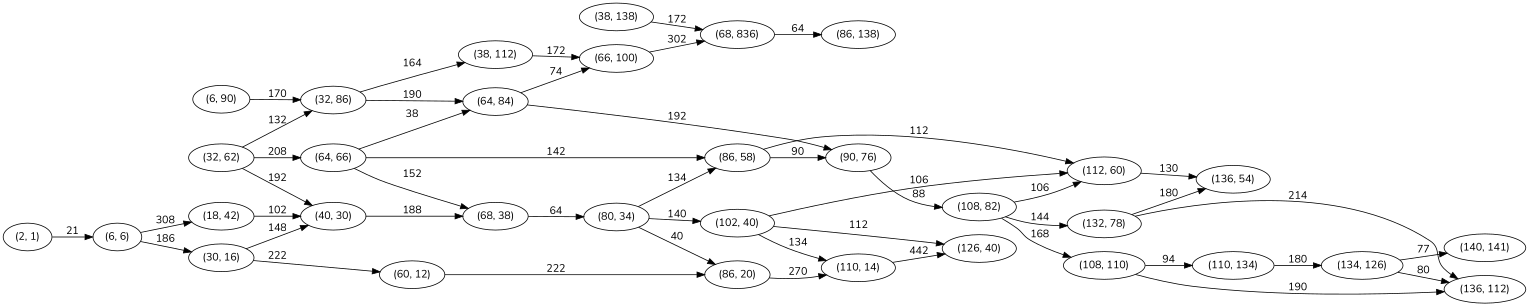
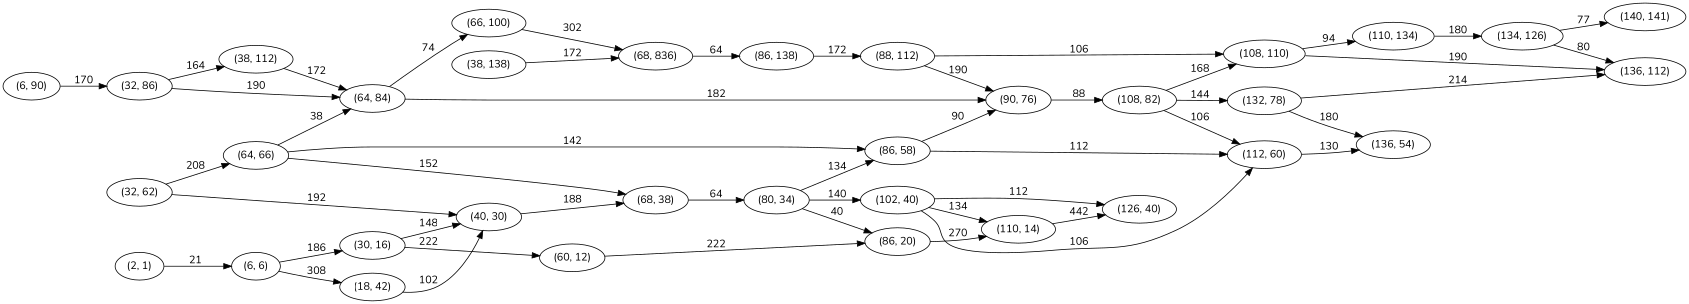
  digraph {
    fontname=Nunito
    rankdir=LR
    node [fontname=Nunito]
    edge [fontname=Nunito]
    "(108, 110)"
    "(136, 112)"
    "(110, 134)"
    "(134, 126)"
    "(64, 66)"
    "(64, 84)"
    "(68, 38)"
    "(86, 58)"
    "(90, 76)"
    "(66, 100)"
    "(80, 34)"
    "(112, 60)"
    "(108, 82)"
    n14 [label="(68, 836)"]
    "(38, 112)"
    "(38, 138)"
    "(18, 42)"
    "(40, 30)"
    "(32, 62)"
    "(32, 86)"
    "(110, 14)"
    "(126, 40)"
    "(30, 16)"
    "(60, 12)"
    "(86, 20)"
    "(102, 40)"
    "(136, 54)"
    "(86, 138)"
+   "(88, 112)"
    "(132, 78)"
    "(6, 6)"
    "(140, 141)"
    "(6, 90)"
    "(2, 1)"
    "(108, 110)" -> "(136, 112)" [label=190]
    "(108, 110)" -> "(110, 134)" [label=94]
    "(110, 134)" -> "(134, 126)" [label=180]
    "(134, 126)" -> "(136, 112)" [label=80]
    "(134, 126)" -> "(140, 141)" [label=77]
    "(64, 66)" -> "(64, 84)" [label=38]
    "(64, 66)" -> "(68, 38)" [label=152]
    "(64, 66)" -> "(86, 58)" [label=142]
-   "(64, 84)" -> "(90, 76)" [label=192]
+   "(64, 84)" -> "(90, 76)" [label=182]
    "(64, 84)" -> "(66, 100)" [label=74]
    "(68, 38)" -> "(80, 34)" [label=64]
    "(86, 58)" -> "(90, 76)" [label=90]
    "(86, 58)" -> "(112, 60)" [label=112]
    "(90, 76)" -> "(108, 82)" [label=88]
    "(66, 100)" -> n14 [label=302]
    "(80, 34)" -> "(86, 58)" [label=134]
    "(80, 34)" -> "(86, 20)" [label=40]
    "(80, 34)" -> "(102, 40)" [label=140]
    "(112, 60)" -> "(136, 54)" [label=130]
    "(108, 82)" -> "(108, 110)" [label=168]
    "(108, 82)" -> "(112, 60)" [label=106]
    "(108, 82)" -> "(132, 78)" [label=144]
    n14 -> "(86, 138)" [label=64]
-   "(38, 112)" -> "(66, 100)" [label=172]
+   "(38, 112)" -> "(64, 84)" [label=172]
    "(38, 138)" -> n14 [label=172]
    "(18, 42)" -> "(40, 30)" [label=102]
    "(40, 30)" -> "(68, 38)" [label=188]
    "(32, 62)" -> "(64, 66)" [label=208]
    "(32, 62)" -> "(40, 30)" [label=192]
-   "(32, 62)" -> "(32, 86)" [label=132]
    "(32, 86)" -> "(64, 84)" [label=190]
    "(32, 86)" -> "(38, 112)" [label=164]
    "(110, 14)" -> "(126, 40)" [label=442]
    "(30, 16)" -> "(40, 30)" [label=148]
    "(30, 16)" -> "(60, 12)" [label=222]
    "(60, 12)" -> "(86, 20)" [label=222]
    "(86, 20)" -> "(110, 14)" [label=270]
    "(102, 40)" -> "(112, 60)" [label=106]
    "(102, 40)" -> "(110, 14)" [label=134]
    "(102, 40)" -> "(126, 40)" [label=112]
+   "(86, 138)" -> "(88, 112)" [label=172]
+   "(88, 112)" -> "(108, 110)" [label=106]
+   "(88, 112)" -> "(90, 76)" [label=190]
    "(132, 78)" -> "(136, 112)" [label=214]
    "(132, 78)" -> "(136, 54)" [label=180]
    "(6, 6)" -> "(18, 42)" [label=308]
    "(6, 6)" -> "(30, 16)" [label=186]
    "(6, 90)" -> "(32, 86)" [label=170]
    "(2, 1)" -> "(6, 6)" [label=21]
  }
